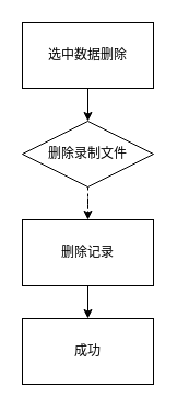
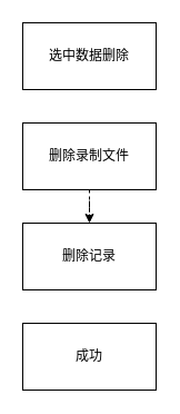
  <mxCell id="0" />
  <mxCell id="1" parent="0" />
- <mxCell id="2" value="" style="edgeStyle=orthogonalEdgeStyle;rounded=0;orthogonalLoop=1;jettySize=auto;html=1;" edge="1" parent="1" source="3" target="5"><mxGeometry relative="1" as="geometry" /></mxCell>
  <mxCell id="3" value="选中数据删除" style="rounded=0;whiteSpace=wrap;html=1;" vertex="1" parent="1"><mxGeometry x="20" y="20" width="120" height="60" as="geometry" /></mxCell>
  <mxCell id="4" value="" style="edgeStyle=orthogonalEdgeStyle;rounded=0;orthogonalLoop=1;jettySize=auto;html=1;dashed=1;" edge="1" parent="1" source="5" target="7"><mxGeometry relative="1" as="geometry" /></mxCell>
- <mxCell id="5" value="删除录制文件" style="rhombus;whiteSpace=wrap;html=1;" vertex="1" parent="1"><mxGeometry x="20" y="110" width="120" height="60" as="geometry" /></mxCell>
- <mxCell id="6" value="" style="edgeStyle=orthogonalEdgeStyle;rounded=0;orthogonalLoop=1;jettySize=auto;html=1;" edge="1" parent="1" source="7" target="8"><mxGeometry relative="1" as="geometry" /></mxCell>
+ <mxCell id="5" value="删除录制文件" style="whiteSpace=wrap;html=1;rounded=0;" vertex="1" parent="1"><mxGeometry x="20" y="110" width="120" height="60" as="geometry" /></mxCell>
  <mxCell id="7" value="删除记录" style="whiteSpace=wrap;html=1;rounded=0;" vertex="1" parent="1"><mxGeometry x="20" y="200" width="120" height="60" as="geometry" /></mxCell>
  <mxCell id="8" value="成功" style="whiteSpace=wrap;html=1;rounded=0;" vertex="1" parent="1"><mxGeometry x="20" y="290" width="120" height="60" as="geometry" /></mxCell>
